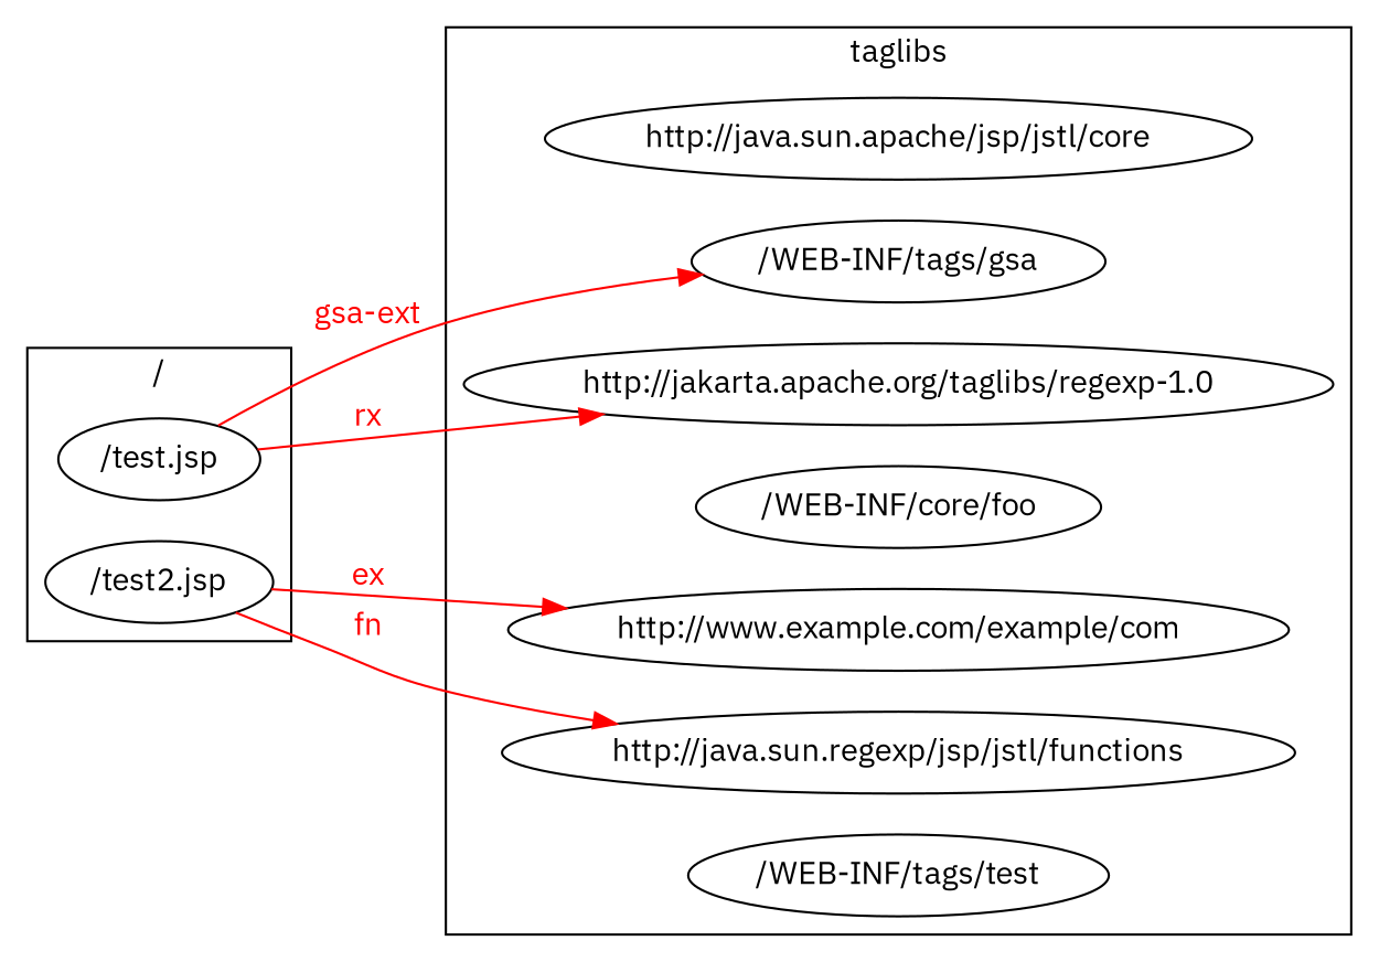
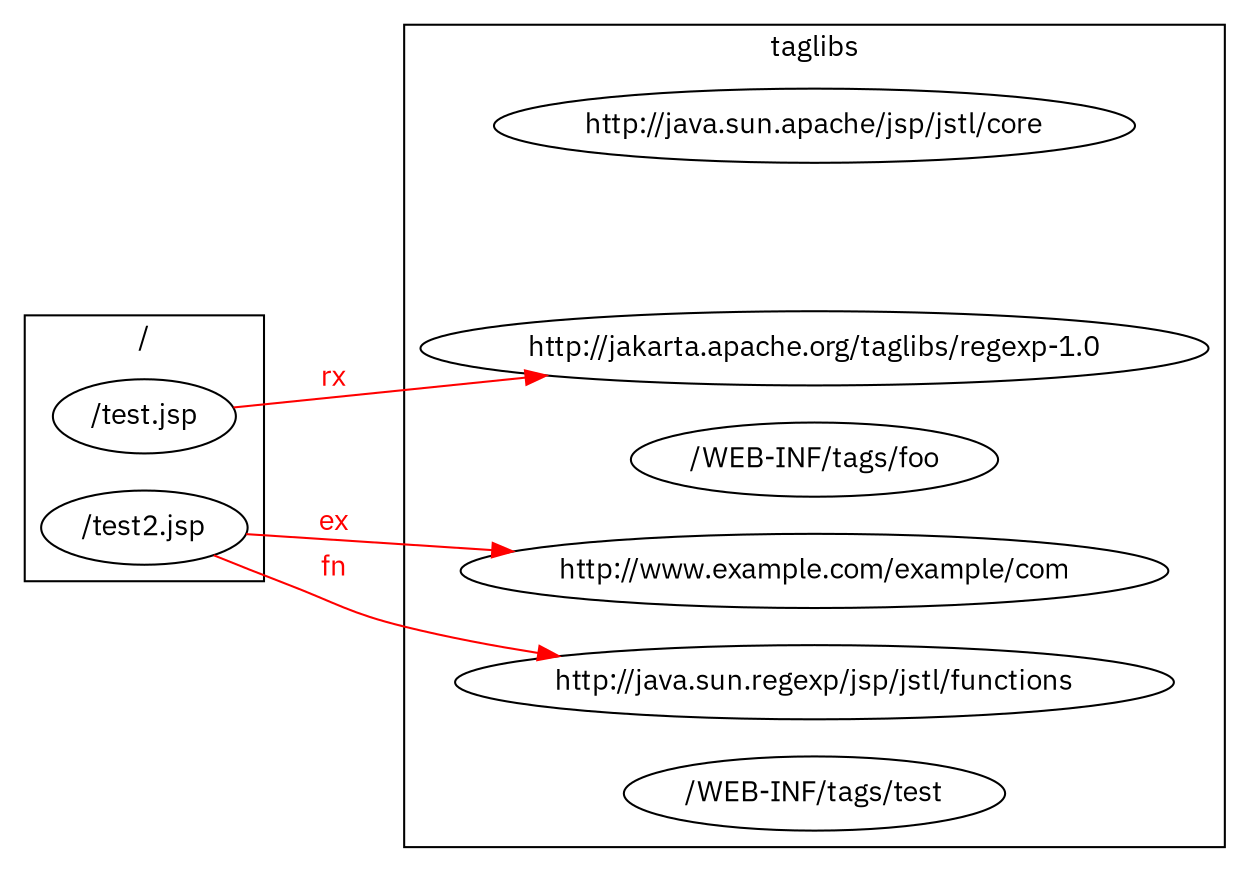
  digraph {
    fontname="IBM Plex Sans"
    rankdir=LR
    node [fontname="IBM Plex Sans"]
    edge [color=red fontname="IBM Plex Sans"]
    n1 [label="http://java.sun.apache/jsp/jstl/core"]
    n2 [label="http://www.example.com/example/com"]
    n3 [label="http://java.sun.regexp/jsp/jstl/functions"]
-   "/WEB-INF/tags/foo" [label="/WEB-INF/core/foo"]
-   "/WEB-INF/tags/gsa"
+   "/WEB-INF/tags/foo"
    "http://jakarta.apache.org/taglibs/regexp-1.0"
    "/WEB-INF/tags/test"
    "/test.jsp"
    "/test2.jsp"
    subgraph cluster_1 {
      label=taglibs
      n1
      n2
      n3
      "/WEB-INF/tags/foo"
-     "/WEB-INF/tags/gsa"
      "http://jakarta.apache.org/taglibs/regexp-1.0"
      "/WEB-INF/tags/test"
    }
    subgraph cluster_2 {
      label="/"
      "/test.jsp"
      "/test2.jsp"
    }
-   "/test.jsp" -> "/WEB-INF/tags/gsa" [label=<<FONT COLOR="red">gsa-ext</FONT>>]
    "/test.jsp" -> "http://jakarta.apache.org/taglibs/regexp-1.0" [label=<<FONT COLOR="red">rx</FONT>>]
    "/test2.jsp" -> n2 [label=<<FONT COLOR="red">ex</FONT>>]
    "/test2.jsp" -> n3 [label=<<FONT COLOR="red">fn</FONT>>]
  }
